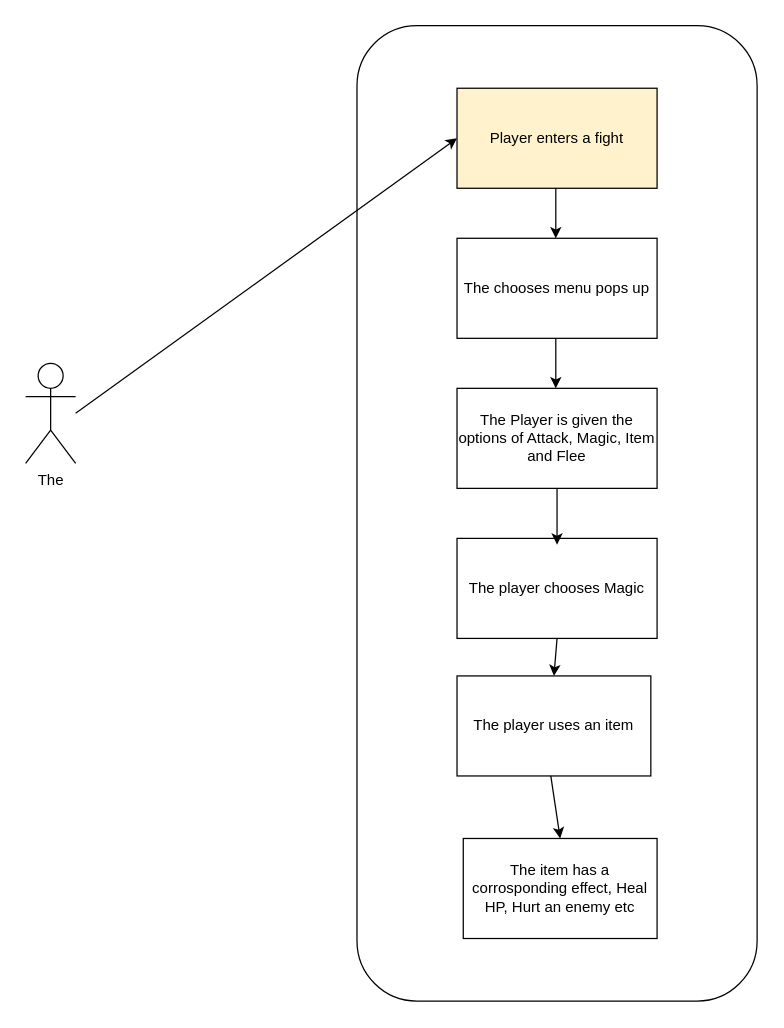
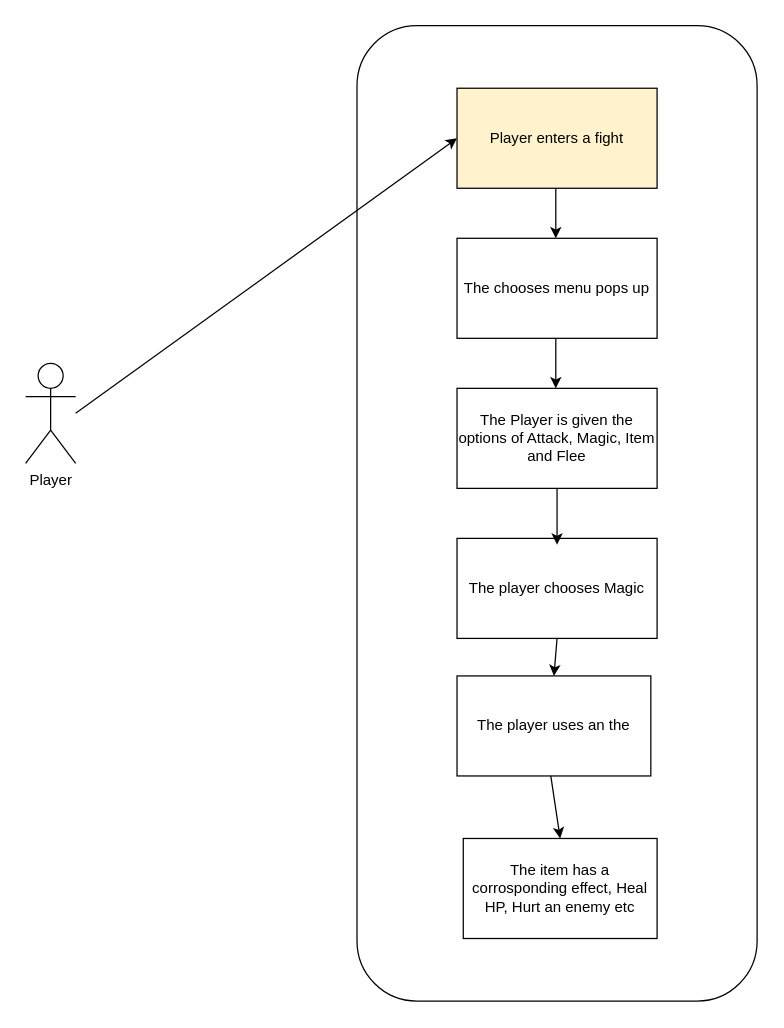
  <mxCell id="0" />
  <mxCell id="1" parent="0" />
  <mxCell id="2" value="" style="rounded=1;whiteSpace=wrap;html=1;" vertex="1" parent="1"><mxGeometry x="285" y="20" width="320" height="780" as="geometry" /></mxCell>
  <mxCell id="3" value="Player enters a fight" style="rounded=0;whiteSpace=wrap;html=1;fillColor=#fff2cc;" parent="1" vertex="1"><mxGeometry x="365" y="70" width="160" height="80" as="geometry" /></mxCell>
  <mxCell id="4" value="The chooses menu pops up" style="rounded=0;whiteSpace=wrap;html=1;" parent="1" vertex="1"><mxGeometry x="365" y="190" width="160" height="80" as="geometry" /></mxCell>
  <mxCell id="5" value="The Player is given the options of Attack, Magic, Item and Flee" style="rounded=0;whiteSpace=wrap;html=1;" parent="1" vertex="1"><mxGeometry x="365" y="310" width="160" height="80" as="geometry" /></mxCell>
  <mxCell id="6" value="The player chooses Magic" style="rounded=0;whiteSpace=wrap;html=1;" parent="1" vertex="1"><mxGeometry x="365" y="430" width="160" height="80" as="geometry" /></mxCell>
  <mxCell id="7" value="" style="endArrow=classic;html=1;rounded=0;" parent="1" edge="1"><mxGeometry width="50" height="50" relative="1" as="geometry"><mxPoint x="445" y="390" as="sourcePoint" /><mxPoint x="445" y="435" as="targetPoint" /></mxGeometry></mxCell>
- <mxCell id="8" value="The player uses an item" style="rounded=0;whiteSpace=wrap;html=1;" parent="1" vertex="1"><mxGeometry x="365" y="540" width="155" height="80" as="geometry" /></mxCell>
+ <mxCell id="8" value="The player uses an the" style="rounded=0;whiteSpace=wrap;html=1;" parent="1" vertex="1"><mxGeometry x="365" y="540" width="155" height="80" as="geometry" /></mxCell>
  <mxCell id="9" value="The item has a corrosponding effect, Heal HP, Hurt an enemy etc" style="rounded=0;whiteSpace=wrap;html=1;" parent="1" vertex="1"><mxGeometry x="370" y="670" width="155" height="80" as="geometry" /></mxCell>
  <mxCell id="10" value="" style="endArrow=classic;html=1;rounded=0;entryX=0.5;entryY=0;entryDx=0;entryDy=0;" parent="1" target="8" edge="1"><mxGeometry width="50" height="50" relative="1" as="geometry"><mxPoint x="445" y="510" as="sourcePoint" /><mxPoint x="415" y="540" as="targetPoint" /></mxGeometry></mxCell>
  <mxCell id="11" value="" style="endArrow=classic;html=1;rounded=0;" parent="1" edge="1"><mxGeometry width="50" height="50" relative="1" as="geometry"><mxPoint x="444" y="150" as="sourcePoint" /><mxPoint x="444" y="190" as="targetPoint" /></mxGeometry></mxCell>
  <mxCell id="12" value="" style="endArrow=classic;html=1;rounded=0;" parent="1" edge="1"><mxGeometry width="50" height="50" relative="1" as="geometry"><mxPoint x="444" y="270" as="sourcePoint" /><mxPoint x="444" y="310" as="targetPoint" /></mxGeometry></mxCell>
  <mxCell id="13" value="" style="endArrow=classic;html=1;rounded=0;entryX=0.5;entryY=0;entryDx=0;entryDy=0;" parent="1" target="9" edge="1"><mxGeometry width="50" height="50" relative="1" as="geometry"><mxPoint x="440" y="620" as="sourcePoint" /><mxPoint x="490" y="570" as="targetPoint" /></mxGeometry></mxCell>
- <mxCell id="14" value="The" style="shape=umlActor;verticalLabelPosition=bottom;verticalAlign=top;html=1;outlineConnect=0;" vertex="1" parent="1"><mxGeometry x="20" y="290" width="40" height="80" as="geometry" /></mxCell>
+ <mxCell id="14" value="Player" style="shape=umlActor;verticalLabelPosition=bottom;verticalAlign=top;html=1;outlineConnect=0;" vertex="1" parent="1"><mxGeometry x="20" y="290" width="40" height="80" as="geometry" /></mxCell>
  <mxCell id="15" value="" style="endArrow=classic;html=1;rounded=0;entryX=0;entryY=0.5;entryDx=0;entryDy=0;" edge="1" parent="1" target="3"><mxGeometry width="50" height="50" relative="1" as="geometry"><mxPoint x="60" y="330" as="sourcePoint" /><mxPoint x="110" y="280" as="targetPoint" /></mxGeometry></mxCell>
